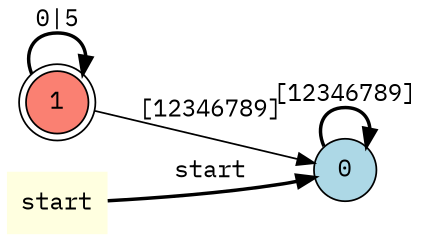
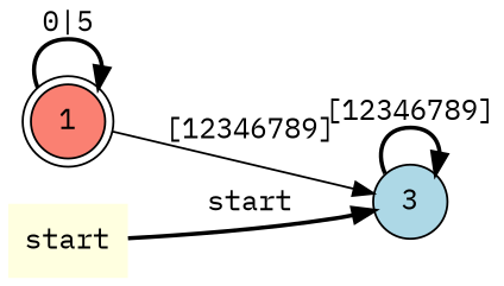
  digraph {
    fontname="IBM Plex Mono"
    rankdir=LR
    node [fontname="IBM Plex Mono" style=filled]
    edge [fontname="IBM Plex Mono" style=bold]
-   0 [fillcolor=lightblue shape=circle]
+   0 [fillcolor=lightblue shape=circle label=3]
    1 [fillcolor=salmon shape=doublecircle]
    start [fillcolor=lightyellow shape=plaintext]
    0 -> 0 [label="[12346789]"]
    1 -> 0 [label="[12346789]" style=solid]
    1 -> 1 [label="0|5"]
    start -> 0 [label=start]
  }
